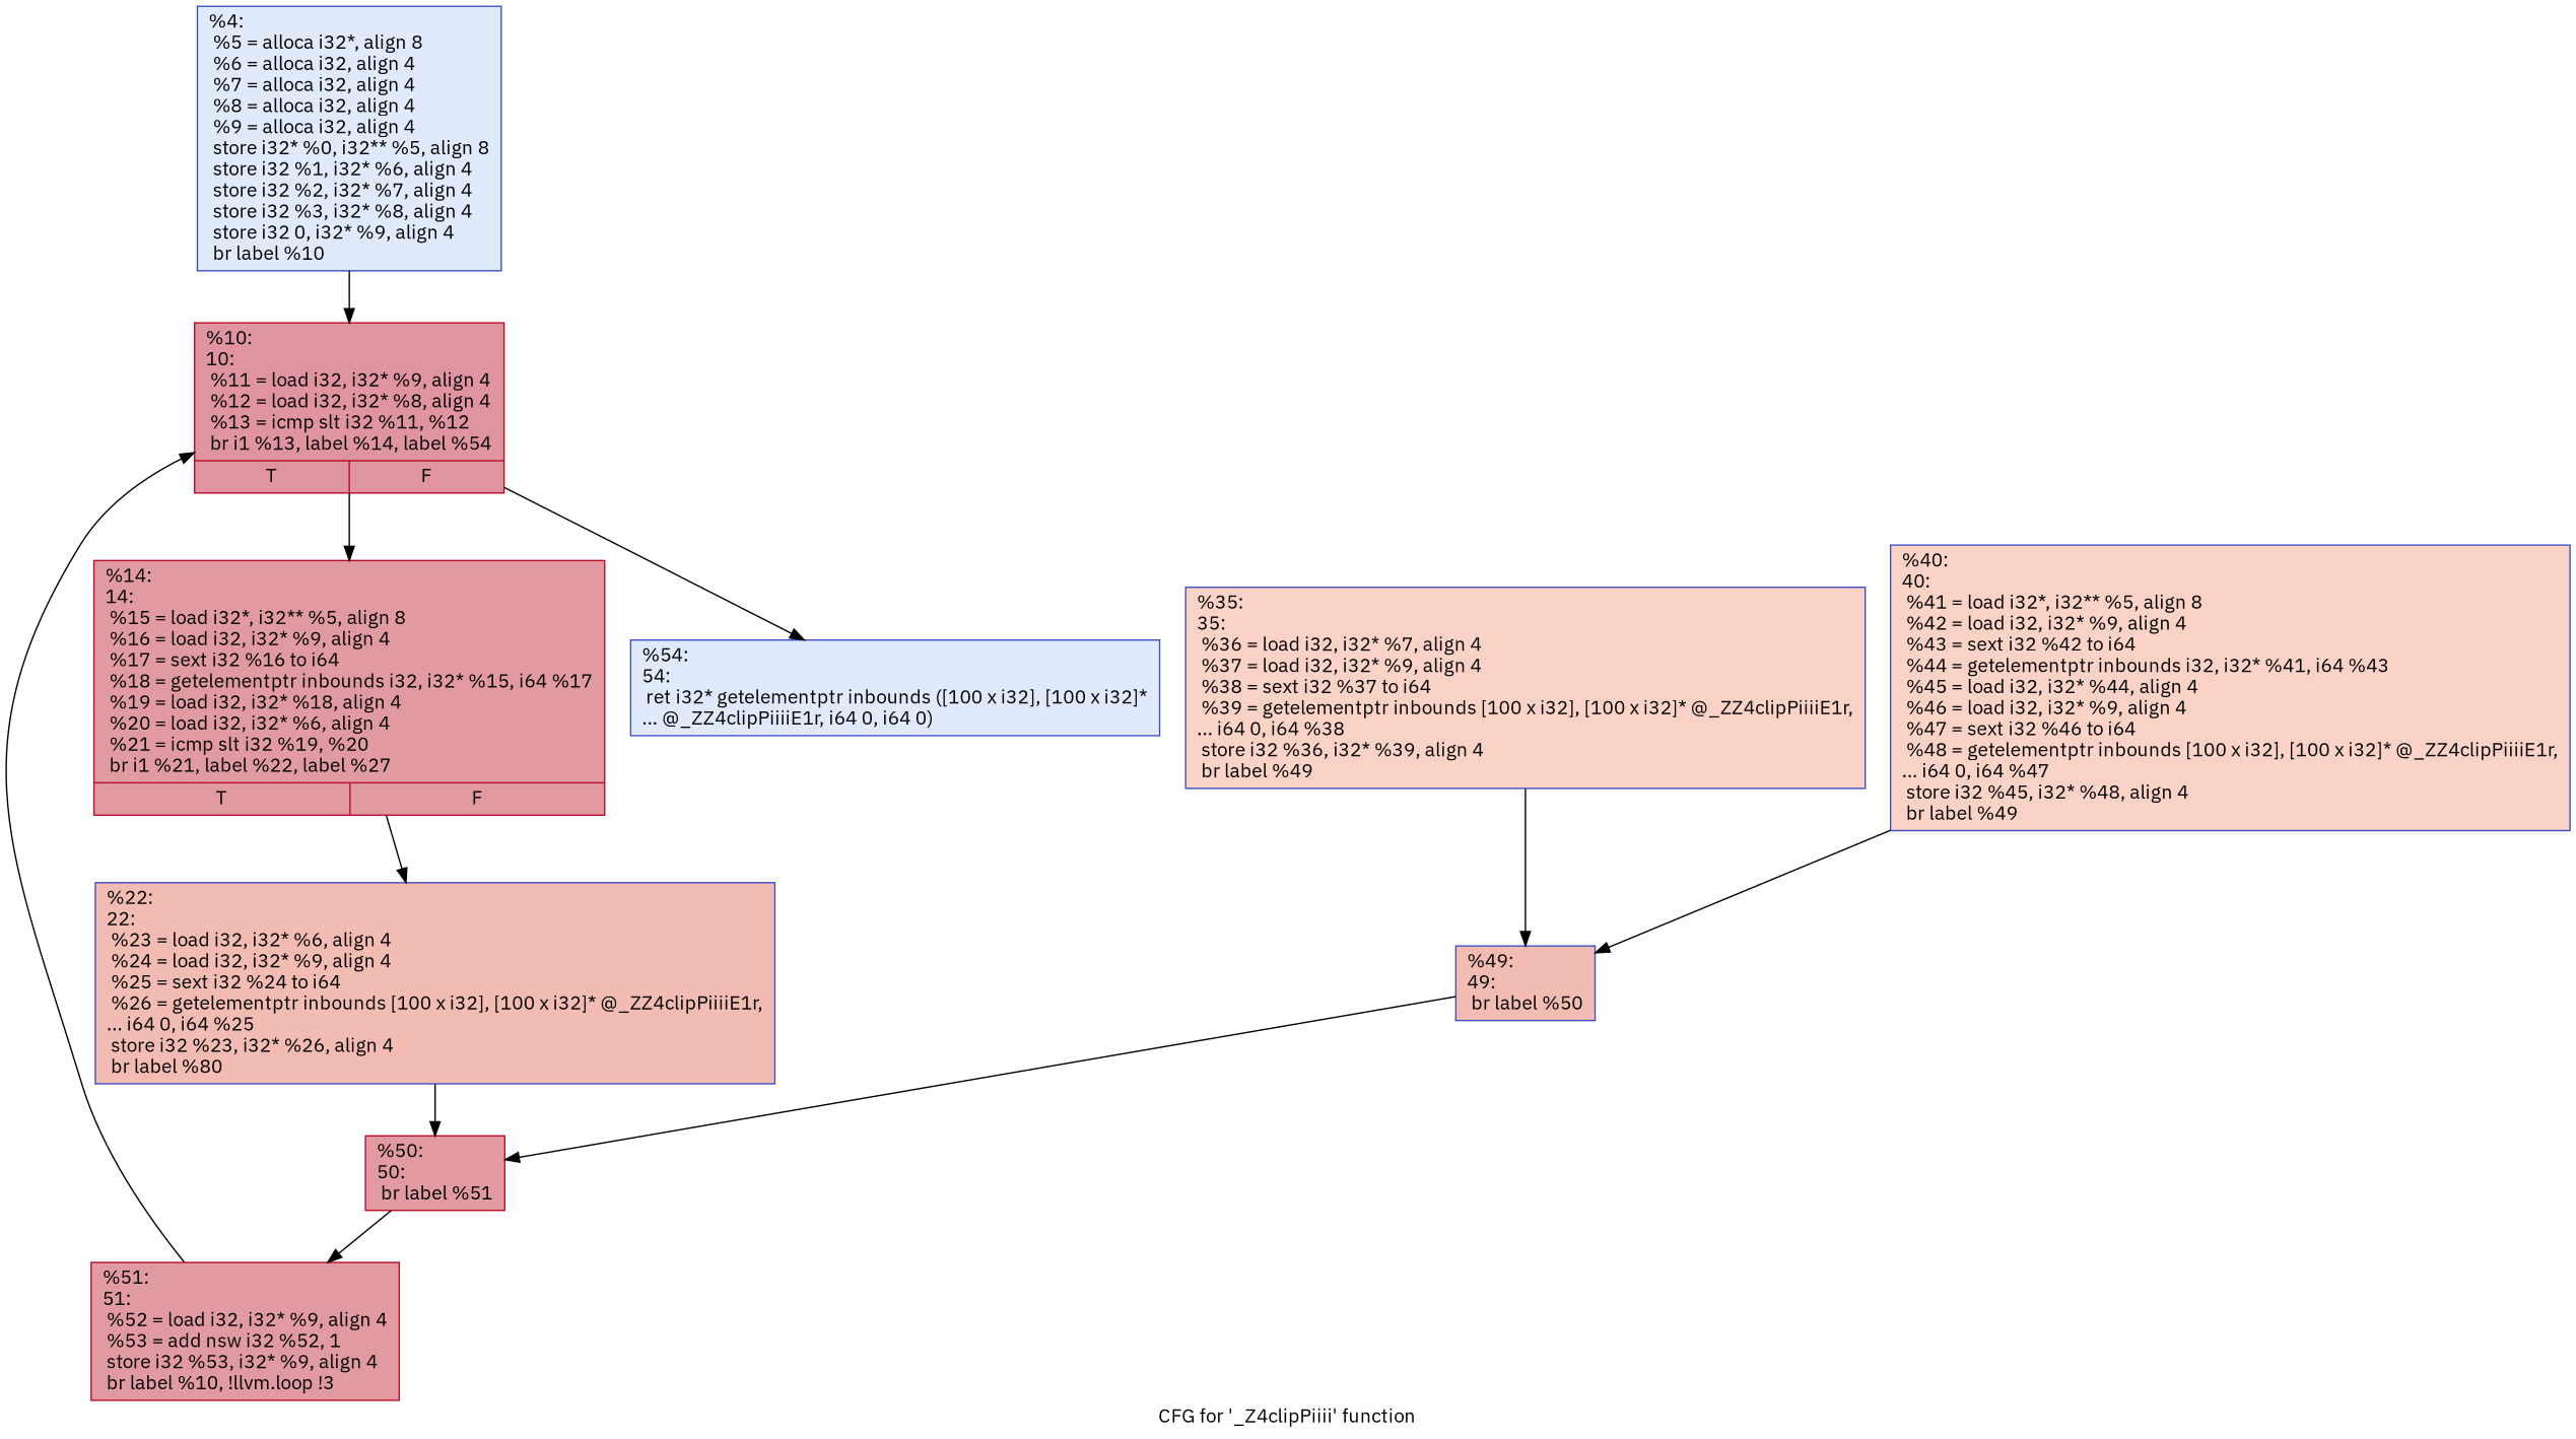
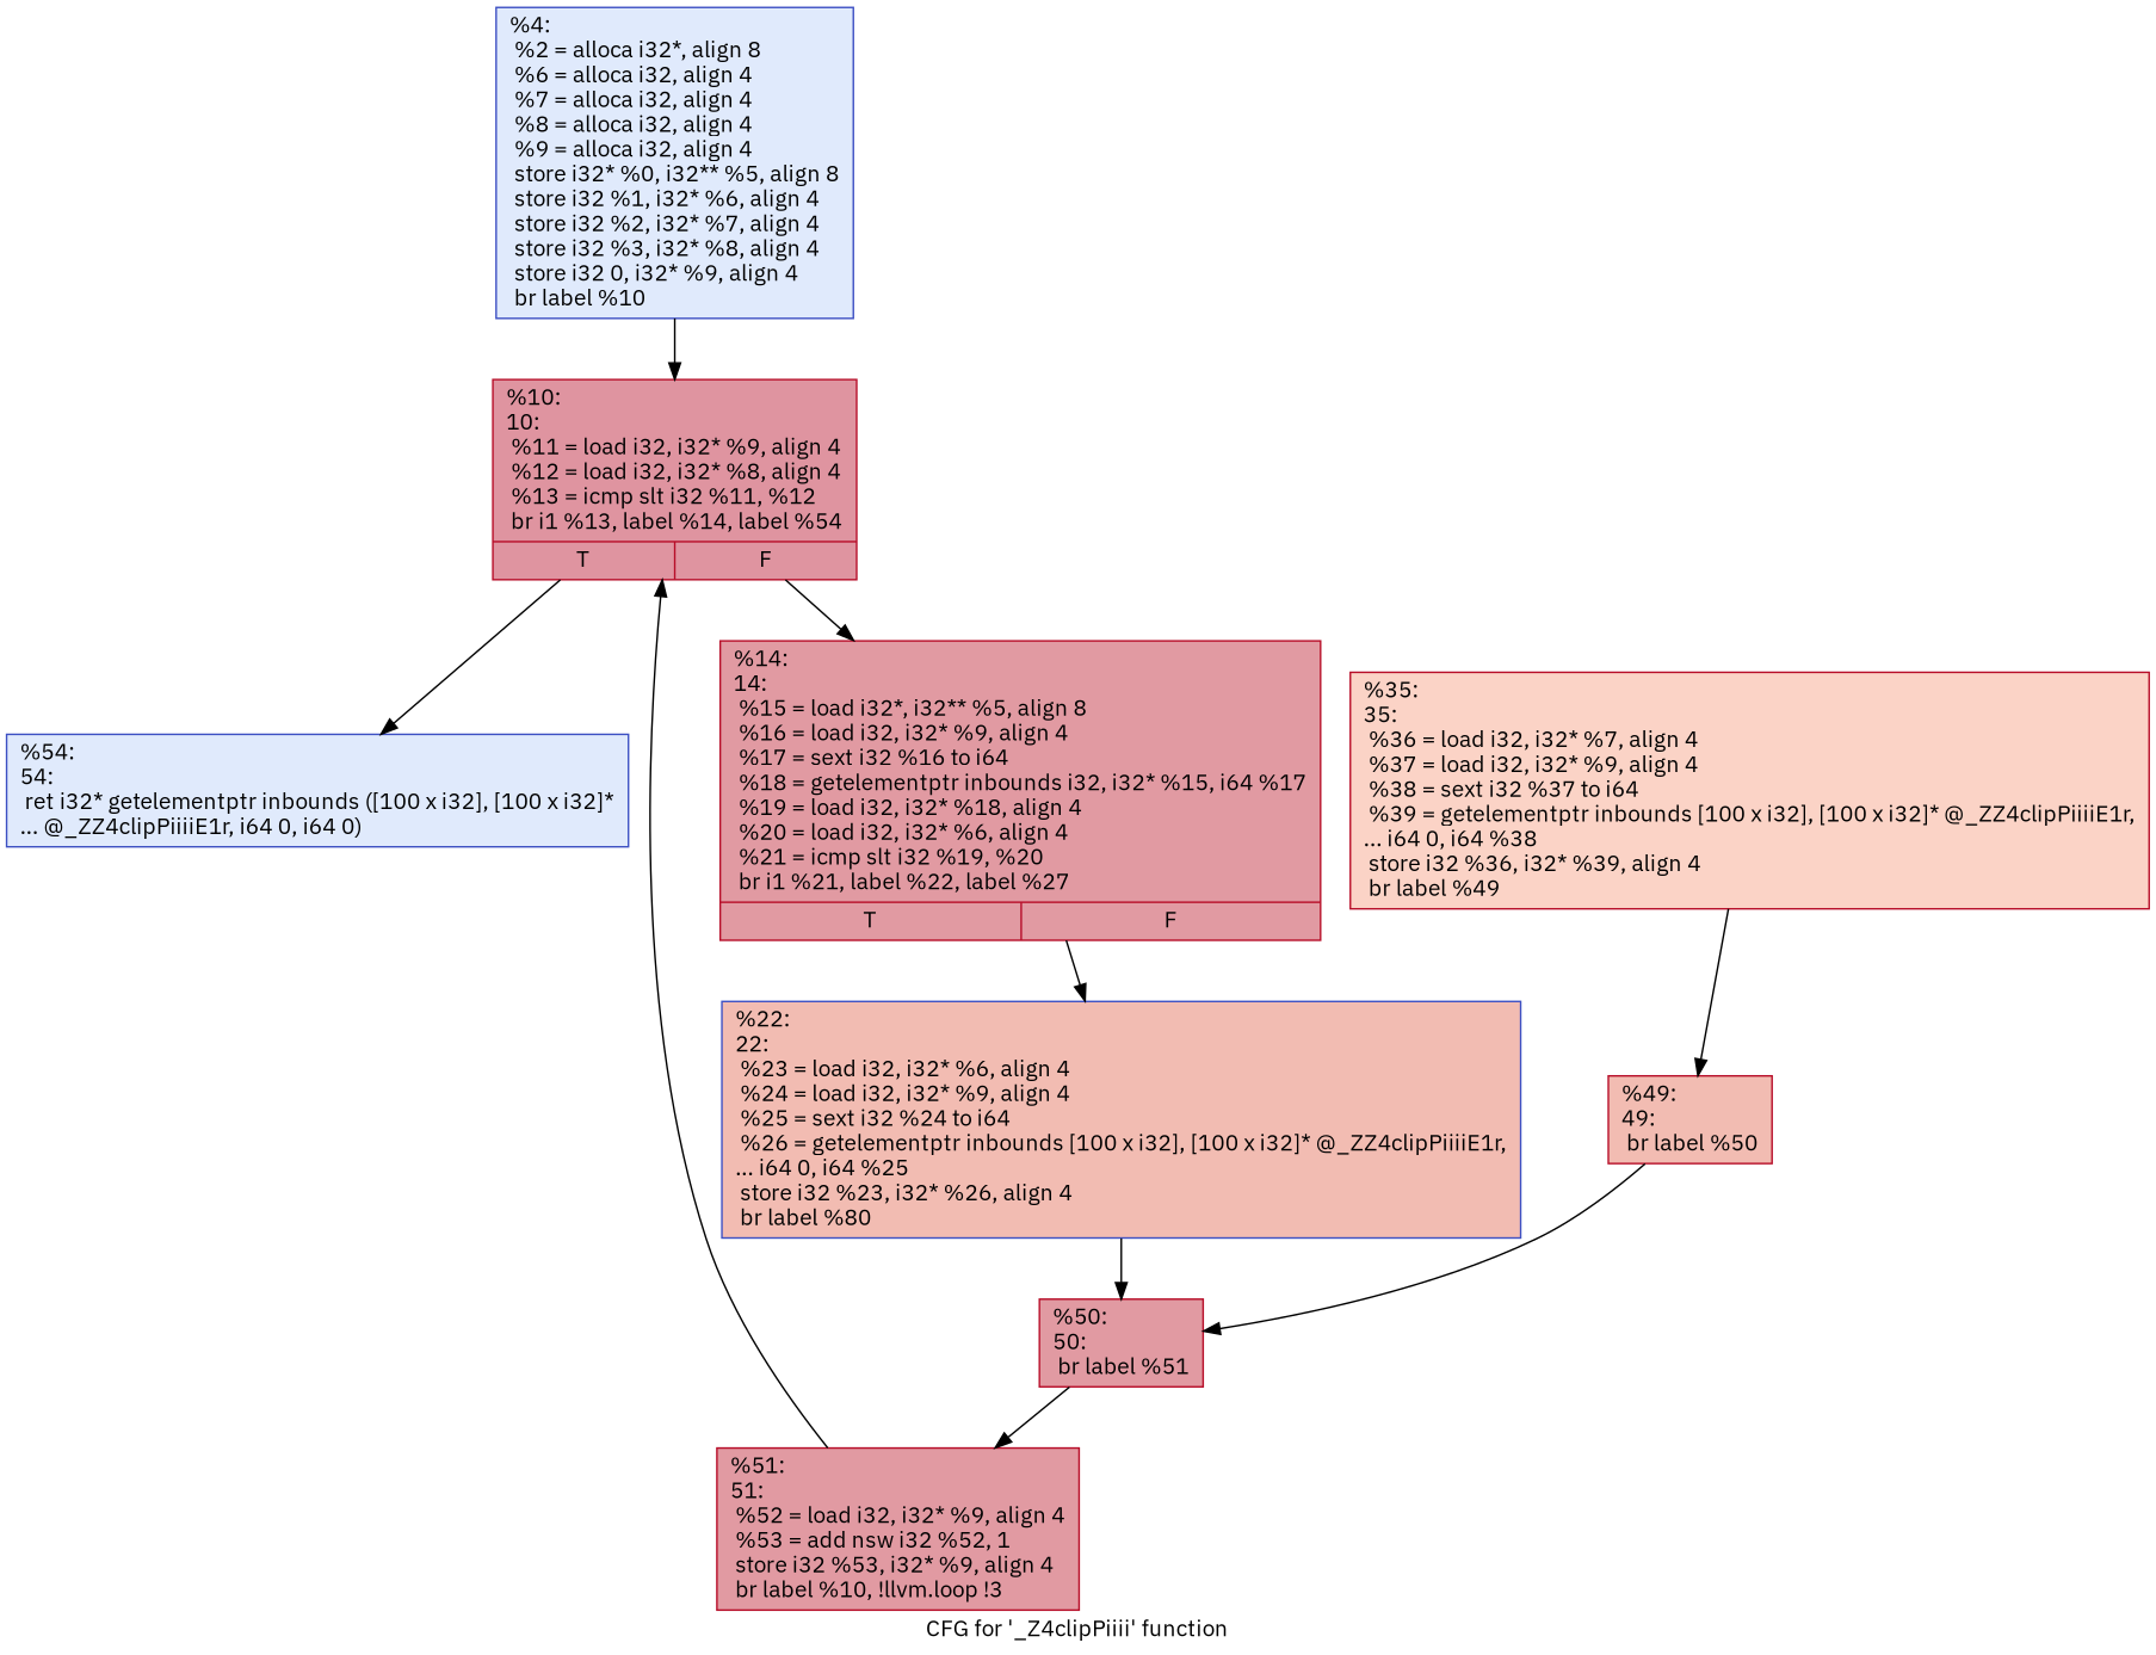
  digraph {
    fontname="IBM Plex Sans"
    label="CFG for '_Z4clipPiiii' function"
    node [color="#3d50c3ff" fillcolor="#bb1b2c70" fontname="IBM Plex Sans" shape=record style=filled]
    edge [fontname="IBM Plex Sans"]
-   n1 [fillcolor="#b9d0f970" label="{%4:\l  %5 = alloca i32*, align 8\l  %6 = alloca i32, align 4\l  %7 = alloca i32, align 4\l  %8 = alloca i32, align 4\l  %9 = alloca i32, align 4\l  store i32* %0, i32** %5, align 8\l  store i32 %1, i32* %6, align 4\l  store i32 %2, i32* %7, align 4\l  store i32 %3, i32* %8, align 4\l  store i32 0, i32* %9, align 4\l  br label %10\l}"]
+   n1 [fillcolor="#b9d0f970" label="{%4:\l  %2 = alloca i32*, align 8\l  %6 = alloca i32, align 4\l  %7 = alloca i32, align 4\l  %8 = alloca i32, align 4\l  %9 = alloca i32, align 4\l  store i32* %0, i32** %5, align 8\l  store i32 %1, i32* %6, align 4\l  store i32 %2, i32* %7, align 4\l  store i32 %3, i32* %8, align 4\l  store i32 0, i32* %9, align 4\l  br label %10\l}"]
    n2 [color="#b70d28ff" fillcolor="#b70d2870" label="{%10:\l10:                                               \l  %11 = load i32, i32* %9, align 4\l  %12 = load i32, i32* %8, align 4\l  %13 = icmp slt i32 %11, %12\l  br i1 %13, label %14, label %54\l|{<s0>T|<s1>F}}"]
    n3 [color="#b70d28ff" label="{%14:\l14:                                               \l  %15 = load i32*, i32** %5, align 8\l  %16 = load i32, i32* %9, align 4\l  %17 = sext i32 %16 to i64\l  %18 = getelementptr inbounds i32, i32* %15, i64 %17\l  %19 = load i32, i32* %18, align 4\l  %20 = load i32, i32* %6, align 4\l  %21 = icmp slt i32 %19, %20\l  br i1 %21, label %22, label %27\l|{<s0>T|<s1>F}}"]
    n4 [fillcolor="#b9d0f970" label="{%54:\l54:                                               \l  ret i32* getelementptr inbounds ([100 x i32], [100 x i32]*\l... @_ZZ4clipPiiiiE1r, i64 0, i64 0)\l}"]
    n5 [fillcolor="#e1675170" label="{%22:\l22:                                               \l  %23 = load i32, i32* %6, align 4\l  %24 = load i32, i32* %9, align 4\l  %25 = sext i32 %24 to i64\l  %26 = getelementptr inbounds [100 x i32], [100 x i32]* @_ZZ4clipPiiiiE1r,\l... i64 0, i64 %25\l  store i32 %23, i32* %26, align 4\l  br label %80\l}"]
    n6 [color="#b70d28ff" label="{%50:\l50:                                               \l  br label %51\l}"]
    n7 [color="#b70d28ff" label="{%51:\l51:                                               \l  %52 = load i32, i32* %9, align 4\l  %53 = add nsw i32 %52, 1\l  store i32 %53, i32* %9, align 4\l  br label %10, !llvm.loop !3\l}"]
-   n8 [fillcolor="#f59c7d70" label="{%35:\l35:                                               \l  %36 = load i32, i32* %7, align 4\l  %37 = load i32, i32* %9, align 4\l  %38 = sext i32 %37 to i64\l  %39 = getelementptr inbounds [100 x i32], [100 x i32]* @_ZZ4clipPiiiiE1r,\l... i64 0, i64 %38\l  store i32 %36, i32* %39, align 4\l  br label %49\l}"]
-   n9 [fillcolor="#e1675170" label="{%49:\l49:                                               \l  br label %50\l}"]
-   n10 [fillcolor="#f59c7d70" label="{%40:\l40:                                               \l  %41 = load i32*, i32** %5, align 8\l  %42 = load i32, i32* %9, align 4\l  %43 = sext i32 %42 to i64\l  %44 = getelementptr inbounds i32, i32* %41, i64 %43\l  %45 = load i32, i32* %44, align 4\l  %46 = load i32, i32* %9, align 4\l  %47 = sext i32 %46 to i64\l  %48 = getelementptr inbounds [100 x i32], [100 x i32]* @_ZZ4clipPiiiiE1r,\l... i64 0, i64 %47\l  store i32 %45, i32* %48, align 4\l  br label %49\l}"]
+   n8 [color="#b70d28ff" fillcolor="#f59c7d70" label="{%35:\l35:                                               \l  %36 = load i32, i32* %7, align 4\l  %37 = load i32, i32* %9, align 4\l  %38 = sext i32 %37 to i64\l  %39 = getelementptr inbounds [100 x i32], [100 x i32]* @_ZZ4clipPiiiiE1r,\l... i64 0, i64 %38\l  store i32 %36, i32* %39, align 4\l  br label %49\l}"]
+   n9 [color="#b70d28ff" fillcolor="#e1675170" label="{%49:\l49:                                               \l  br label %50\l}"]
    n1 -> n2
    n2 -> n3
    n2 -> n4
    n3 -> n5
    n5 -> n6
    n6 -> n7
    n7 -> n2
    n8 -> n9
    n9 -> n6
-   n10 -> n9
  }
